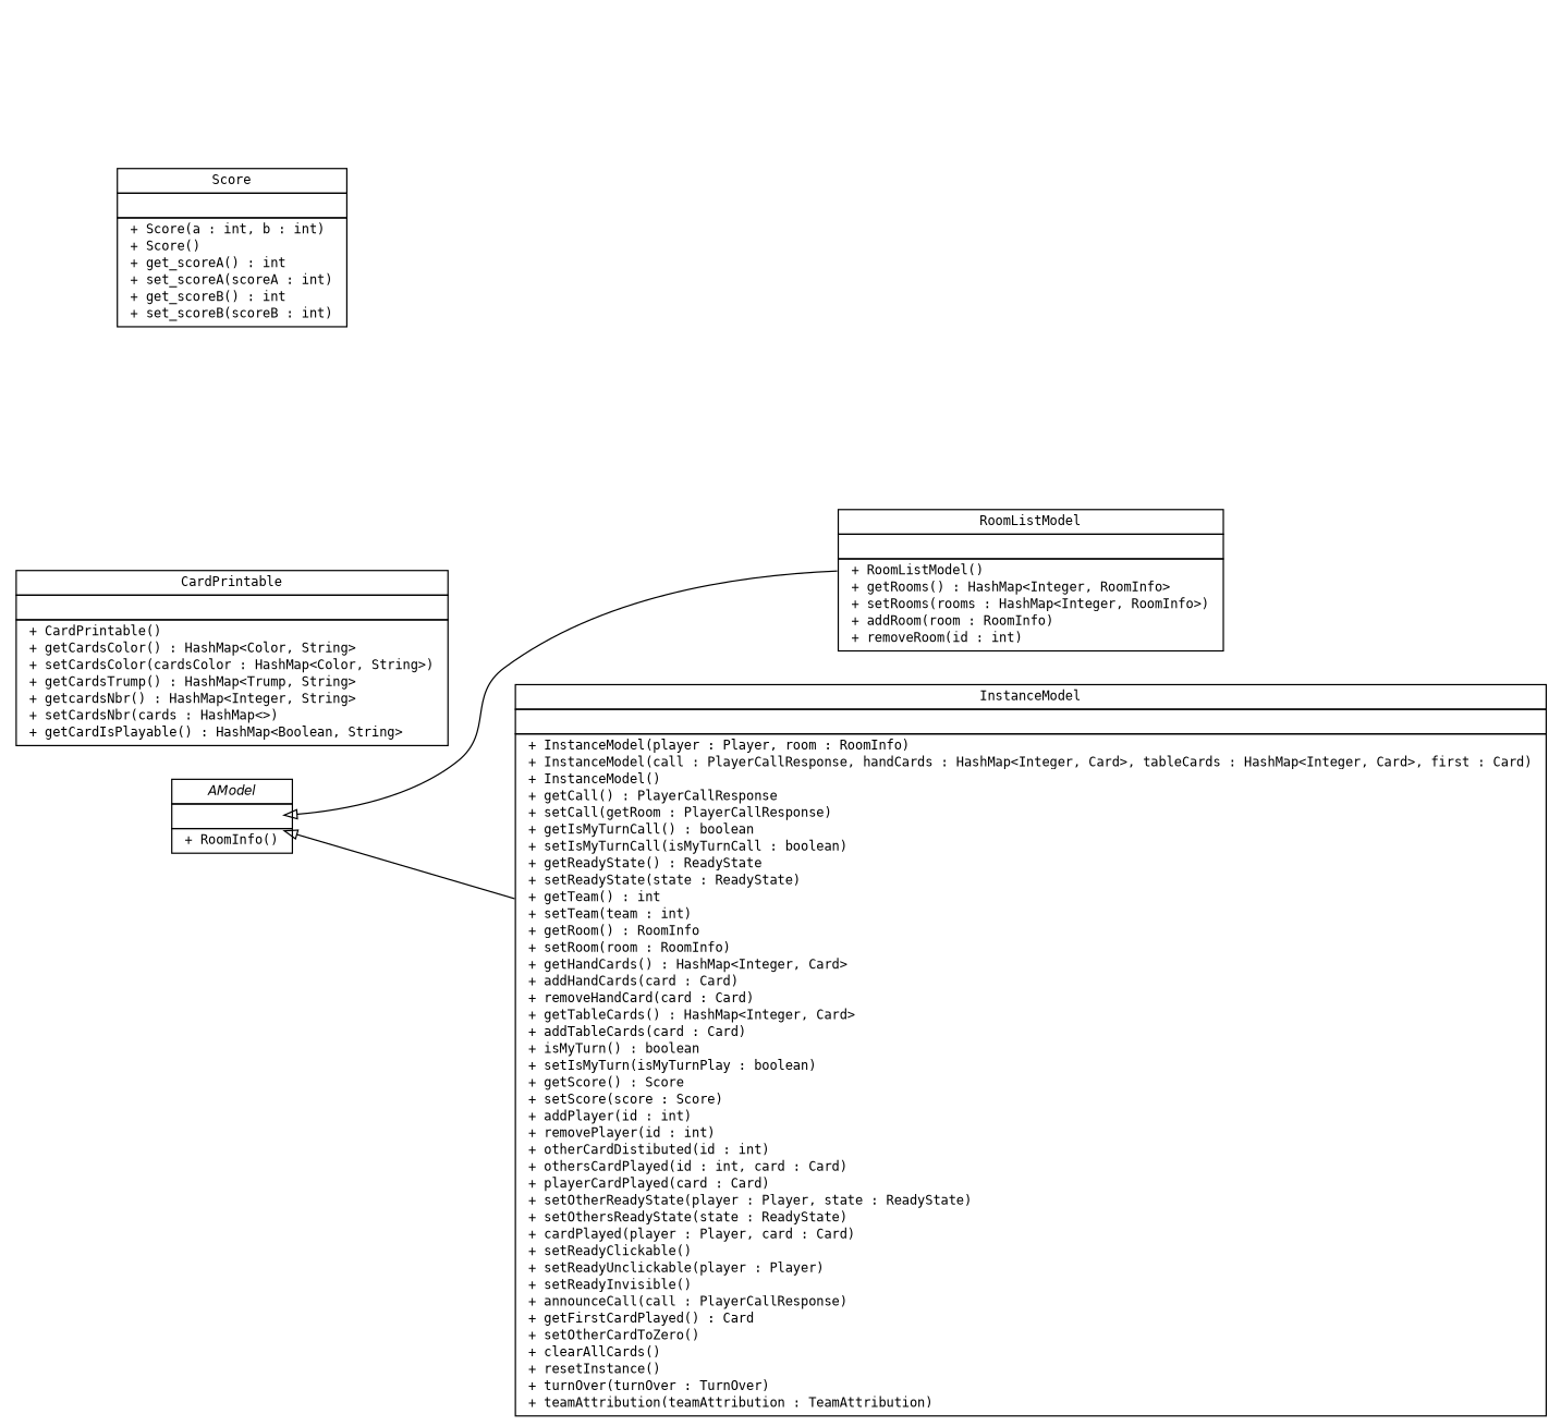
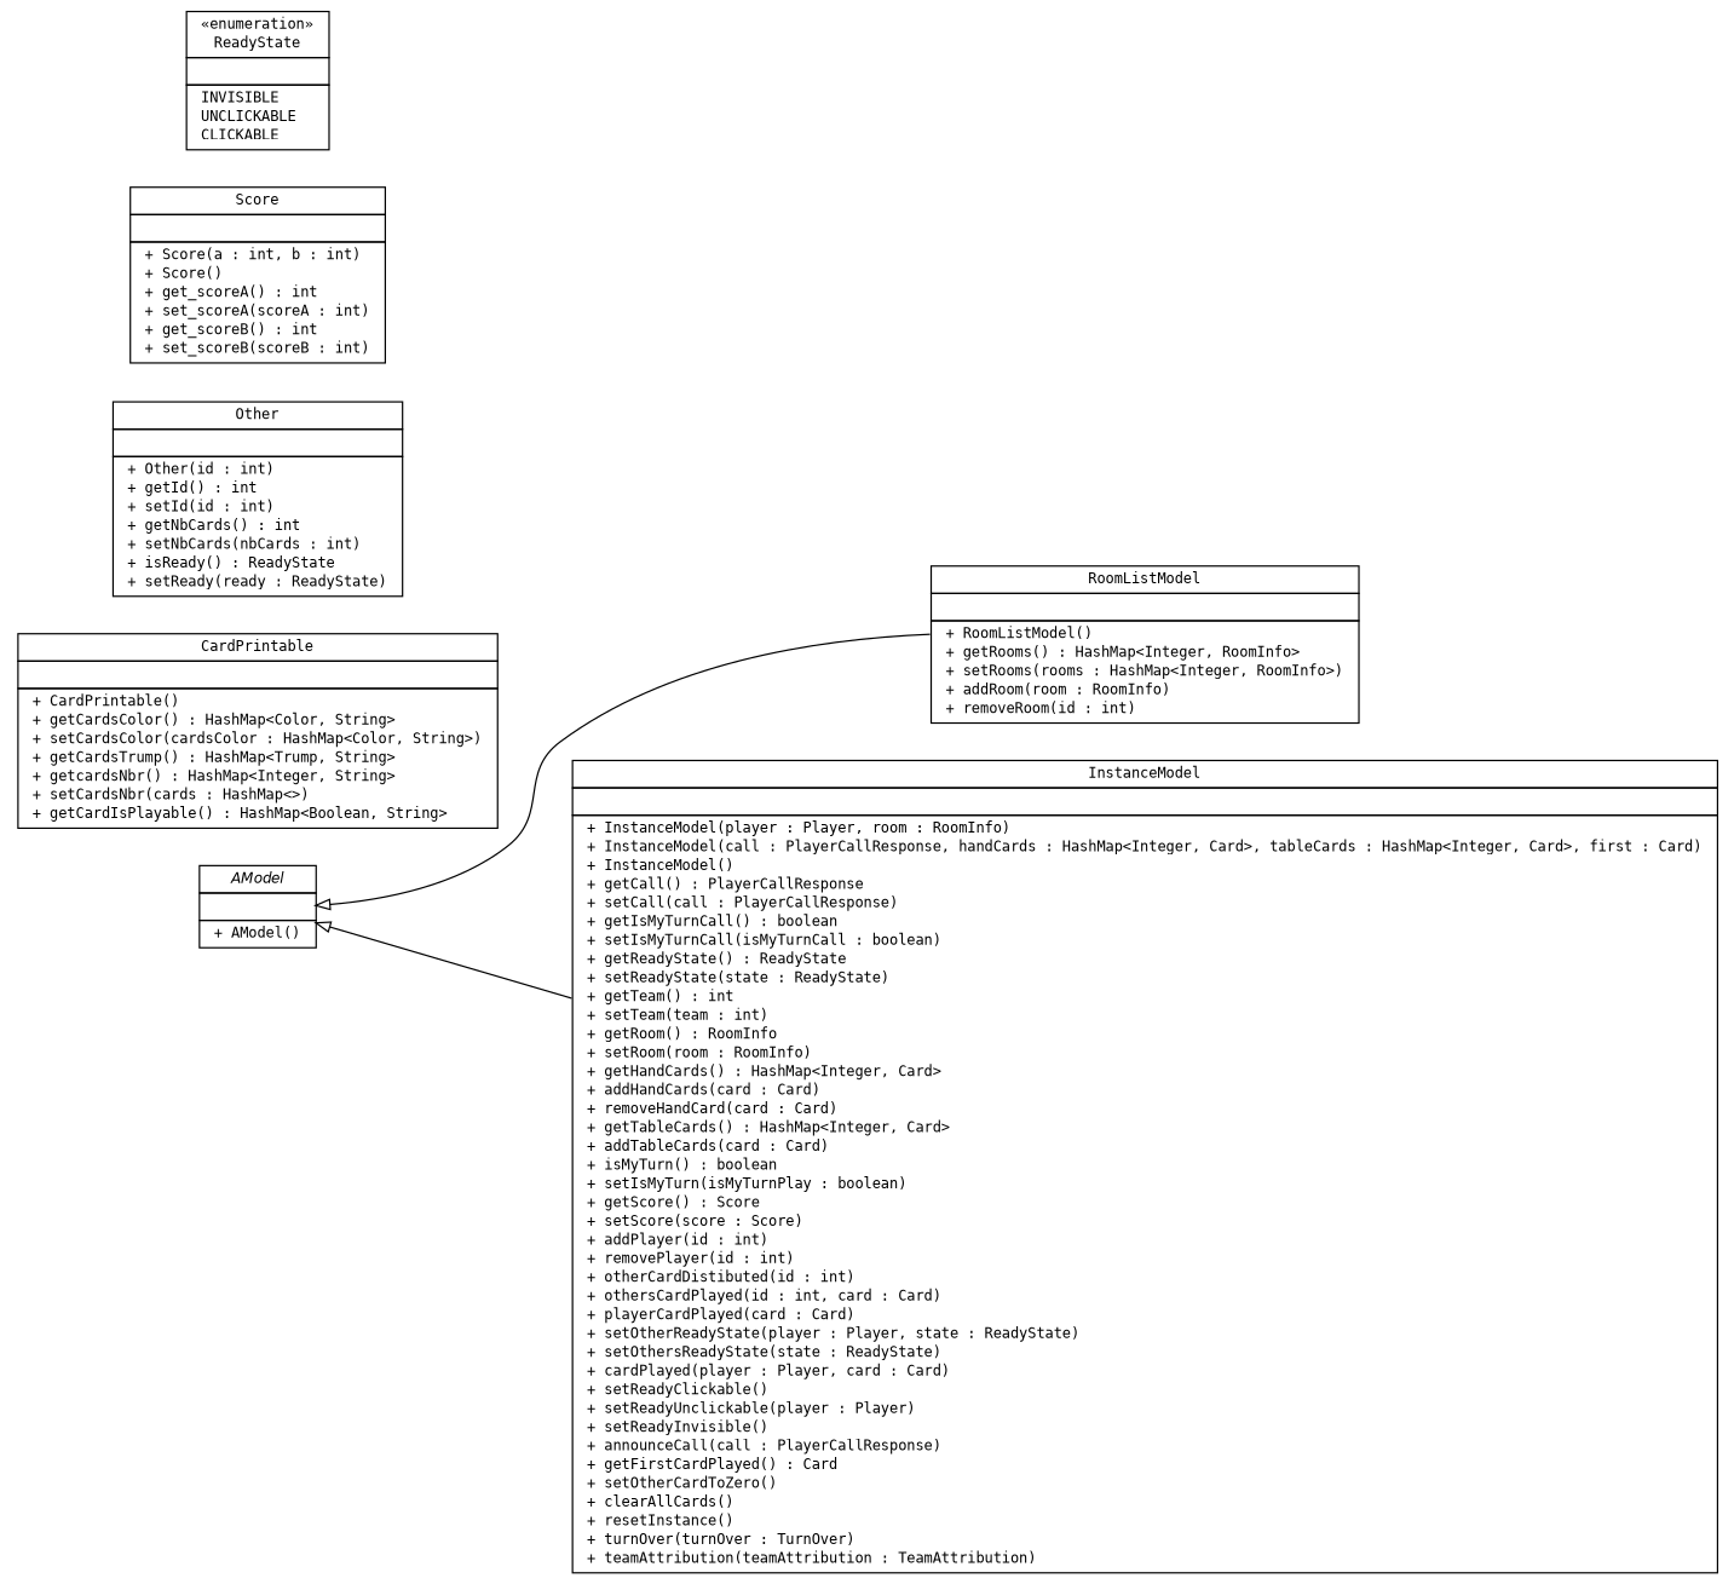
  digraph {
    nodesep=0.25
    ranksep=0.5
    rankdir=LR
    fontname="DejaVu Sans Mono"
    node [fontcolor=black fontname="DejaVu Sans Mono" fontsize=10.0 shape=plaintext]
    edge [arrowtail=empty dir=back fontname="DejaVu Sans Mono" fontsize=10 headport=p labelfontname=Helvetica labelfontsize=10 tailport=p]
-   n1 [label=<<table title="Client.Model.AModel" border="0" cellborder="1" cellspacing="0" cellpadding="2" port="p" href="./AModel.html"> 		<tr><td><table border="0" cellspacing="0" cellpadding="1"> <tr><td align="center" balign="center"><font face="Helvetica-Oblique"> AModel </font></td></tr> 		</table></td></tr> 		<tr><td><table border="0" cellspacing="0" cellpadding="1"> <tr><td align="left" balign="left">  </td></tr> 		</table></td></tr> 		<tr><td><table border="0" cellspacing="0" cellpadding="1"> <tr><td align="left" balign="left"> + RoomInfo() </td></tr> 		</table></td></tr> 		</table>>]
+   n1 [label=<<table title="Client.Model.AModel" border="0" cellborder="1" cellspacing="0" cellpadding="2" port="p" href="./AModel.html"> 		<tr><td><table border="0" cellspacing="0" cellpadding="1"> <tr><td align="center" balign="center"><font face="Helvetica-Oblique"> AModel </font></td></tr> 		</table></td></tr> 		<tr><td><table border="0" cellspacing="0" cellpadding="1"> <tr><td align="left" balign="left">  </td></tr> 		</table></td></tr> 		<tr><td><table border="0" cellspacing="0" cellpadding="1"> <tr><td align="left" balign="left"> + AModel() </td></tr> 		</table></td></tr> 		</table>>]
    n2 [label=<<table title="Client.Model.RoomListModel" border="0" cellborder="1" cellspacing="0" cellpadding="2" port="p" href="./RoomListModel.html"> 		<tr><td><table border="0" cellspacing="0" cellpadding="1"> <tr><td align="center" balign="center"> RoomListModel </td></tr> 		</table></td></tr> 		<tr><td><table border="0" cellspacing="0" cellpadding="1"> <tr><td align="left" balign="left">  </td></tr> 		</table></td></tr> 		<tr><td><table border="0" cellspacing="0" cellpadding="1"> <tr><td align="left" balign="left"> + RoomListModel() </td></tr> <tr><td align="left" balign="left"> + getRooms() : HashMap&lt;Integer, RoomInfo&gt; </td></tr> <tr><td align="left" balign="left"> + setRooms(rooms : HashMap&lt;Integer, RoomInfo&gt;) </td></tr> <tr><td align="left" balign="left"> + addRoom(room : RoomInfo) </td></tr> <tr><td align="left" balign="left"> + removeRoom(id : int) </td></tr> 		</table></td></tr> 		</table>>]
-   n3 [label=<<table title="Client.Model.InstanceModel" border="0" cellborder="1" cellspacing="0" cellpadding="2" port="p" href="./InstanceModel.html"> 		<tr><td><table border="0" cellspacing="0" cellpadding="1"> <tr><td align="center" balign="center"> InstanceModel </td></tr> 		</table></td></tr> 		<tr><td><table border="0" cellspacing="0" cellpadding="1"> <tr><td align="left" balign="left">  </td></tr> 		</table></td></tr> 		<tr><td><table border="0" cellspacing="0" cellpadding="1"> <tr><td align="left" balign="left"> + InstanceModel(player : Player, room : RoomInfo) </td></tr> <tr><td align="left" balign="left"> + InstanceModel(call : PlayerCallResponse, handCards : HashMap&lt;Integer, Card&gt;, tableCards : HashMap&lt;Integer, Card&gt;, first : Card) </td></tr> <tr><td align="left" balign="left"> + InstanceModel() </td></tr> <tr><td align="left" balign="left"> + getCall() : PlayerCallResponse </td></tr> <tr><td align="left" balign="left"> + setCall(getRoom : PlayerCallResponse) </td></tr> <tr><td align="left" balign="left"> + getIsMyTurnCall() : boolean </td></tr> <tr><td align="left" balign="left"> + setIsMyTurnCall(isMyTurnCall : boolean) </td></tr> <tr><td align="left" balign="left"> + getReadyState() : ReadyState </td></tr> <tr><td align="left" balign="left"> + setReadyState(state : ReadyState) </td></tr> <tr><td align="left" balign="left"> + getTeam() : int </td></tr> <tr><td align="left" balign="left"> + setTeam(team : int) </td></tr> <tr><td align="left" balign="left"> + getRoom() : RoomInfo </td></tr> <tr><td align="left" balign="left"> + setRoom(room : RoomInfo) </td></tr> <tr><td align="left" balign="left"> + getHandCards() : HashMap&lt;Integer, Card&gt; </td></tr> <tr><td align="left" balign="left"> + addHandCards(card : Card) </td></tr> <tr><td align="left" balign="left"> + removeHandCard(card : Card) </td></tr> <tr><td align="left" balign="left"> + getTableCards() : HashMap&lt;Integer, Card&gt; </td></tr> <tr><td align="left" balign="left"> + addTableCards(card : Card) </td></tr> <tr><td align="left" balign="left"> + isMyTurn() : boolean </td></tr> <tr><td align="left" balign="left"> + setIsMyTurn(isMyTurnPlay : boolean) </td></tr> <tr><td align="left" balign="left"> + getScore() : Score </td></tr> <tr><td align="left" balign="left"> + setScore(score : Score) </td></tr> <tr><td align="left" balign="left"> + addPlayer(id : int) </td></tr> <tr><td align="left" balign="left"> + removePlayer(id : int) </td></tr> <tr><td align="left" balign="left"> + otherCardDistibuted(id : int) </td></tr> <tr><td align="left" balign="left"> + othersCardPlayed(id : int, card : Card) </td></tr> <tr><td align="left" balign="left"> + playerCardPlayed(card : Card) </td></tr> <tr><td align="left" balign="left"> + setOtherReadyState(player : Player, state : ReadyState) </td></tr> <tr><td align="left" balign="left"> + setOthersReadyState(state : ReadyState) </td></tr> <tr><td align="left" balign="left"> + cardPlayed(player : Player, card : Card) </td></tr> <tr><td align="left" balign="left"> + setReadyClickable() </td></tr> <tr><td align="left" balign="left"> + setReadyUnclickable(player : Player) </td></tr> <tr><td align="left" balign="left"> + setReadyInvisible() </td></tr> <tr><td align="left" balign="left"> + announceCall(call : PlayerCallResponse) </td></tr> <tr><td align="left" balign="left"> + getFirstCardPlayed() : Card </td></tr> <tr><td align="left" balign="left"> + setOtherCardToZero() </td></tr> <tr><td align="left" balign="left"> + clearAllCards() </td></tr> <tr><td align="left" balign="left"> + resetInstance() </td></tr> <tr><td align="left" balign="left"> + turnOver(turnOver : TurnOver) </td></tr> <tr><td align="left" balign="left"> + teamAttribution(teamAttribution : TeamAttribution) </td></tr> 		</table></td></tr> 		</table>>]
+   n3 [label=<<table title="Client.Model.InstanceModel" border="0" cellborder="1" cellspacing="0" cellpadding="2" port="p" href="./InstanceModel.html"> 		<tr><td><table border="0" cellspacing="0" cellpadding="1"> <tr><td align="center" balign="center"> InstanceModel </td></tr> 		</table></td></tr> 		<tr><td><table border="0" cellspacing="0" cellpadding="1"> <tr><td align="left" balign="left">  </td></tr> 		</table></td></tr> 		<tr><td><table border="0" cellspacing="0" cellpadding="1"> <tr><td align="left" balign="left"> + InstanceModel(player : Player, room : RoomInfo) </td></tr> <tr><td align="left" balign="left"> + InstanceModel(call : PlayerCallResponse, handCards : HashMap&lt;Integer, Card&gt;, tableCards : HashMap&lt;Integer, Card&gt;, first : Card) </td></tr> <tr><td align="left" balign="left"> + InstanceModel() </td></tr> <tr><td align="left" balign="left"> + getCall() : PlayerCallResponse </td></tr> <tr><td align="left" balign="left"> + setCall(call : PlayerCallResponse) </td></tr> <tr><td align="left" balign="left"> + getIsMyTurnCall() : boolean </td></tr> <tr><td align="left" balign="left"> + setIsMyTurnCall(isMyTurnCall : boolean) </td></tr> <tr><td align="left" balign="left"> + getReadyState() : ReadyState </td></tr> <tr><td align="left" balign="left"> + setReadyState(state : ReadyState) </td></tr> <tr><td align="left" balign="left"> + getTeam() : int </td></tr> <tr><td align="left" balign="left"> + setTeam(team : int) </td></tr> <tr><td align="left" balign="left"> + getRoom() : RoomInfo </td></tr> <tr><td align="left" balign="left"> + setRoom(room : RoomInfo) </td></tr> <tr><td align="left" balign="left"> + getHandCards() : HashMap&lt;Integer, Card&gt; </td></tr> <tr><td align="left" balign="left"> + addHandCards(card : Card) </td></tr> <tr><td align="left" balign="left"> + removeHandCard(card : Card) </td></tr> <tr><td align="left" balign="left"> + getTableCards() : HashMap&lt;Integer, Card&gt; </td></tr> <tr><td align="left" balign="left"> + addTableCards(card : Card) </td></tr> <tr><td align="left" balign="left"> + isMyTurn() : boolean </td></tr> <tr><td align="left" balign="left"> + setIsMyTurn(isMyTurnPlay : boolean) </td></tr> <tr><td align="left" balign="left"> + getScore() : Score </td></tr> <tr><td align="left" balign="left"> + setScore(score : Score) </td></tr> <tr><td align="left" balign="left"> + addPlayer(id : int) </td></tr> <tr><td align="left" balign="left"> + removePlayer(id : int) </td></tr> <tr><td align="left" balign="left"> + otherCardDistibuted(id : int) </td></tr> <tr><td align="left" balign="left"> + othersCardPlayed(id : int, card : Card) </td></tr> <tr><td align="left" balign="left"> + playerCardPlayed(card : Card) </td></tr> <tr><td align="left" balign="left"> + setOtherReadyState(player : Player, state : ReadyState) </td></tr> <tr><td align="left" balign="left"> + setOthersReadyState(state : ReadyState) </td></tr> <tr><td align="left" balign="left"> + cardPlayed(player : Player, card : Card) </td></tr> <tr><td align="left" balign="left"> + setReadyClickable() </td></tr> <tr><td align="left" balign="left"> + setReadyUnclickable(player : Player) </td></tr> <tr><td align="left" balign="left"> + setReadyInvisible() </td></tr> <tr><td align="left" balign="left"> + announceCall(call : PlayerCallResponse) </td></tr> <tr><td align="left" balign="left"> + getFirstCardPlayed() : Card </td></tr> <tr><td align="left" balign="left"> + setOtherCardToZero() </td></tr> <tr><td align="left" balign="left"> + clearAllCards() </td></tr> <tr><td align="left" balign="left"> + resetInstance() </td></tr> <tr><td align="left" balign="left"> + turnOver(turnOver : TurnOver) </td></tr> <tr><td align="left" balign="left"> + teamAttribution(teamAttribution : TeamAttribution) </td></tr> 		</table></td></tr> 		</table>>]
    n4 [label=<<table title="Client.Model.CardPrintable" border="0" cellborder="1" cellspacing="0" cellpadding="2" port="p" href="./CardPrintable.html"> 		<tr><td><table border="0" cellspacing="0" cellpadding="1"> <tr><td align="center" balign="center"> CardPrintable </td></tr> 		</table></td></tr> 		<tr><td><table border="0" cellspacing="0" cellpadding="1"> <tr><td align="left" balign="left">  </td></tr> 		</table></td></tr> 		<tr><td><table border="0" cellspacing="0" cellpadding="1"> <tr><td align="left" balign="left"> + CardPrintable() </td></tr> <tr><td align="left" balign="left"> + getCardsColor() : HashMap&lt;Color, String&gt; </td></tr> <tr><td align="left" balign="left"> + setCardsColor(cardsColor : HashMap&lt;Color, String&gt;) </td></tr> <tr><td align="left" balign="left"> + getCardsTrump() : HashMap&lt;Trump, String&gt; </td></tr> <tr><td align="left" balign="left"> + getcardsNbr() : HashMap&lt;Integer, String&gt; </td></tr> <tr><td align="left" balign="left"> + setCardsNbr(cards : HashMap&lt;&gt;) </td></tr> <tr><td align="left" balign="left"> + getCardIsPlayable() : HashMap&lt;Boolean, String&gt; </td></tr> 		</table></td></tr> 		</table>>]
+   n5 [label=<<table title="Client.Model.Other" border="0" cellborder="1" cellspacing="0" cellpadding="2" port="p" href="./Other.html"> 		<tr><td><table border="0" cellspacing="0" cellpadding="1"> <tr><td align="center" balign="center"> Other </td></tr> 		</table></td></tr> 		<tr><td><table border="0" cellspacing="0" cellpadding="1"> <tr><td align="left" balign="left">  </td></tr> 		</table></td></tr> 		<tr><td><table border="0" cellspacing="0" cellpadding="1"> <tr><td align="left" balign="left"> + Other(id : int) </td></tr> <tr><td align="left" balign="left"> + getId() : int </td></tr> <tr><td align="left" balign="left"> + setId(id : int) </td></tr> <tr><td align="left" balign="left"> + getNbCards() : int </td></tr> <tr><td align="left" balign="left"> + setNbCards(nbCards : int) </td></tr> <tr><td align="left" balign="left"> + isReady() : ReadyState </td></tr> <tr><td align="left" balign="left"> + setReady(ready : ReadyState) </td></tr> 		</table></td></tr> 		</table>>]
    n6 [label=<<table title="Client.Model.Score" border="0" cellborder="1" cellspacing="0" cellpadding="2" port="p" href="./Score.html"> 		<tr><td><table border="0" cellspacing="0" cellpadding="1"> <tr><td align="center" balign="center"> Score </td></tr> 		</table></td></tr> 		<tr><td><table border="0" cellspacing="0" cellpadding="1"> <tr><td align="left" balign="left">  </td></tr> 		</table></td></tr> 		<tr><td><table border="0" cellspacing="0" cellpadding="1"> <tr><td align="left" balign="left"> + Score(a : int, b : int) </td></tr> <tr><td align="left" balign="left"> + Score() </td></tr> <tr><td align="left" balign="left"> + get_scoreA() : int </td></tr> <tr><td align="left" balign="left"> + set_scoreA(scoreA : int) </td></tr> <tr><td align="left" balign="left"> + get_scoreB() : int </td></tr> <tr><td align="left" balign="left"> + set_scoreB(scoreB : int) </td></tr> 		</table></td></tr> 		</table>>]
+   n7 [label=<<table title="Client.Model.ReadyState" border="0" cellborder="1" cellspacing="0" cellpadding="2" port="p" href="./ReadyState.html"> 		<tr><td><table border="0" cellspacing="0" cellpadding="1"> <tr><td align="center" balign="center"> &#171;enumeration&#187; </td></tr> <tr><td align="center" balign="center"> ReadyState </td></tr> 		</table></td></tr> 		<tr><td><table border="0" cellspacing="0" cellpadding="1"> <tr><td align="left" balign="left">  </td></tr> 		</table></td></tr> 		<tr><td><table border="0" cellspacing="0" cellpadding="1"> <tr><td align="left" balign="left"> INVISIBLE </td></tr> <tr><td align="left" balign="left"> UNCLICKABLE </td></tr> <tr><td align="left" balign="left"> CLICKABLE </td></tr> 		</table></td></tr> 		</table>>]
    n1 -> n2
    n1 -> n3
  }
